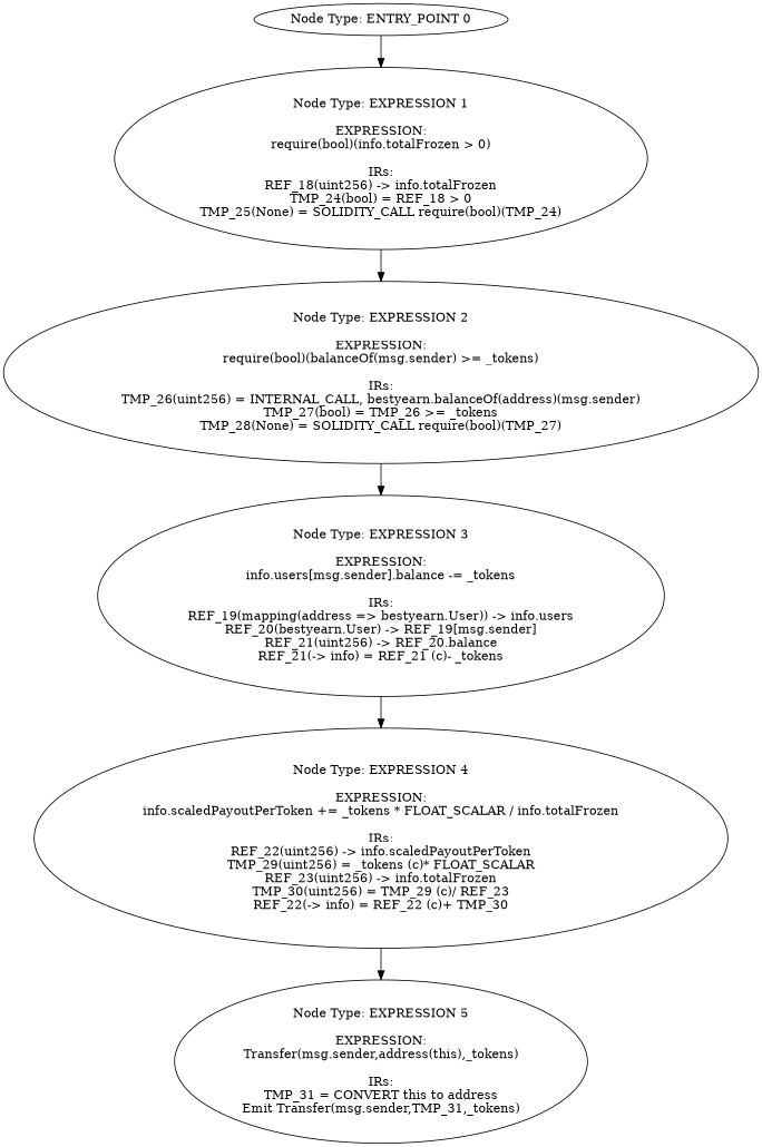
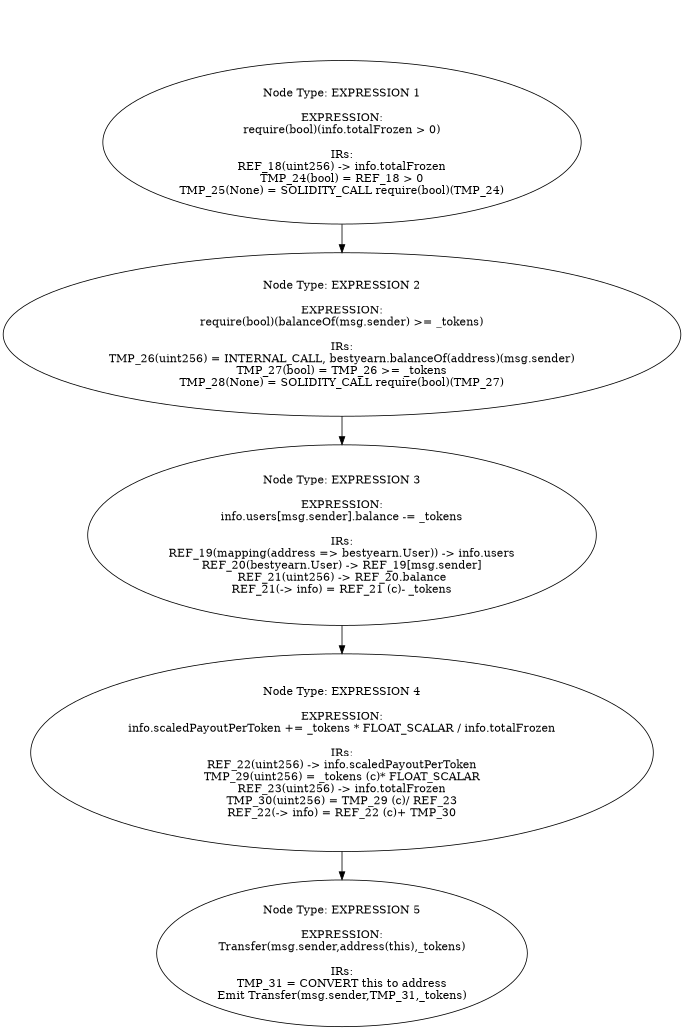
  digraph {
-   n1 [label="Node Type: ENTRY_POINT 0\n"]
    n2 [label="Node Type: EXPRESSION 1\n\nEXPRESSION:\nrequire(bool)(info.totalFrozen > 0)\n\nIRs:\nREF_18(uint256) -> info.totalFrozen\nTMP_24(bool) = REF_18 > 0\nTMP_25(None) = SOLIDITY_CALL require(bool)(TMP_24)"]
    n3 [label="Node Type: EXPRESSION 2\n\nEXPRESSION:\nrequire(bool)(balanceOf(msg.sender) >= _tokens)\n\nIRs:\nTMP_26(uint256) = INTERNAL_CALL, bestyearn.balanceOf(address)(msg.sender)\nTMP_27(bool) = TMP_26 >= _tokens\nTMP_28(None) = SOLIDITY_CALL require(bool)(TMP_27)"]
    n4 [label="Node Type: EXPRESSION 3\n\nEXPRESSION:\ninfo.users[msg.sender].balance -= _tokens\n\nIRs:\nREF_19(mapping(address => bestyearn.User)) -> info.users\nREF_20(bestyearn.User) -> REF_19[msg.sender]\nREF_21(uint256) -> REF_20.balance\nREF_21(-> info) = REF_21 (c)- _tokens"]
    n5 [label="Node Type: EXPRESSION 4\n\nEXPRESSION:\ninfo.scaledPayoutPerToken += _tokens * FLOAT_SCALAR / info.totalFrozen\n\nIRs:\nREF_22(uint256) -> info.scaledPayoutPerToken\nTMP_29(uint256) = _tokens (c)* FLOAT_SCALAR\nREF_23(uint256) -> info.totalFrozen\nTMP_30(uint256) = TMP_29 (c)/ REF_23\nREF_22(-> info) = REF_22 (c)+ TMP_30"]
    n6 [label="Node Type: EXPRESSION 5\n\nEXPRESSION:\nTransfer(msg.sender,address(this),_tokens)\n\nIRs:\nTMP_31 = CONVERT this to address\nEmit Transfer(msg.sender,TMP_31,_tokens)"]
-   n1 -> n2
    n2 -> n3
    n3 -> n4
    n4 -> n5
    n5 -> n6
  }
